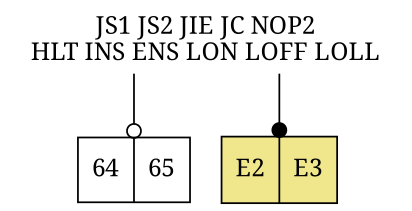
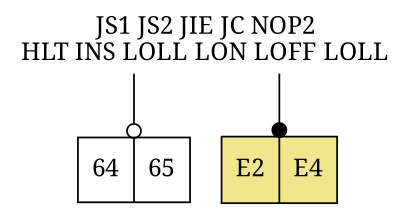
  digraph {
    fontname="Noto Serif"
    splines=ortho
    node [fillcolor=white fontname="Noto Serif" shape=record style=filled]
    edge [fontname="Noto Serif"]
-   n1 [label="JS1 JS2 JIE JC NOP2\nHLT INS ENS LON LOFF LOLL" shape=none]
+   n1 [label="JS1 JS2 JIE JC NOP2\nHLT INS LOLL LON LOFF LOLL" shape=none]
    n2 [label="64|65"]
-   n3 [fillcolor=khaki label="E2|E3"]
+   n3 [fillcolor=khaki label="E2|E4"]
    n1 -> n2 [arrowhead=odot]
    n1 -> n3 [arrowhead=dot]
  }
